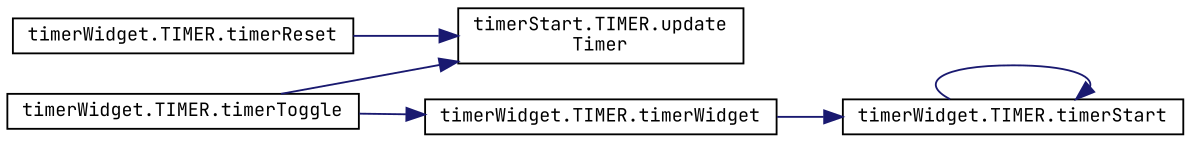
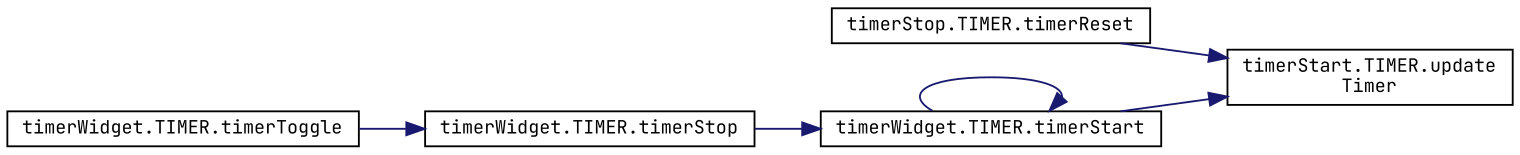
  digraph {
    fontname="JetBrains Mono"
    rankdir=LR
    node [color=black fillcolor=white fontname="JetBrains Mono" fontsize=10 shape=record style=filled]
    edge [color=midnightblue fontname="JetBrains Mono" fontsize=10 labelfontname=Helvetica labelfontsize=10 style=solid]
-   n1 [height=0.2 label="timerWidget.TIMER.timerReset" width=0.4]
+   n1 [height=0.2 label="timerStop.TIMER.timerReset" width=0.4]
    n2 [height=0.2 label="timerStart.TIMER.update\lTimer" width=0.4]
    n3 [height=0.2 label="timerWidget.TIMER.timerToggle" width=0.4]
-   n4 [height=0.2 label="timerWidget.TIMER.timerWidget" width=0.4]
+   n4 [height=0.2 label="timerWidget.TIMER.timerStop" width=0.4]
    n5 [height=0.2 label="timerWidget.TIMER.timerStart" width=0.4]
    n1 -> n2
    n3 -> n4
    n4 -> n5
-   n3 -> n2
+   n5 -> n2
    n5 -> n5
  }
